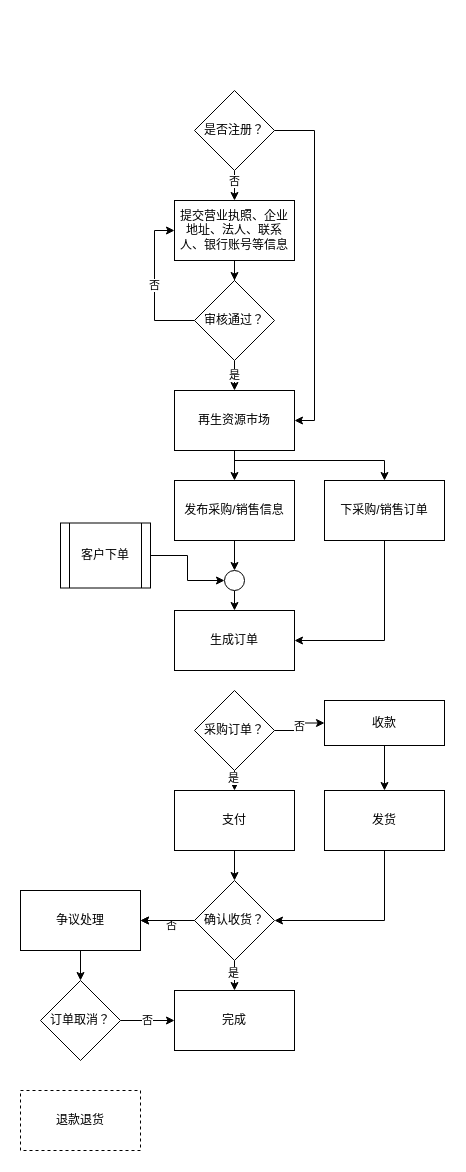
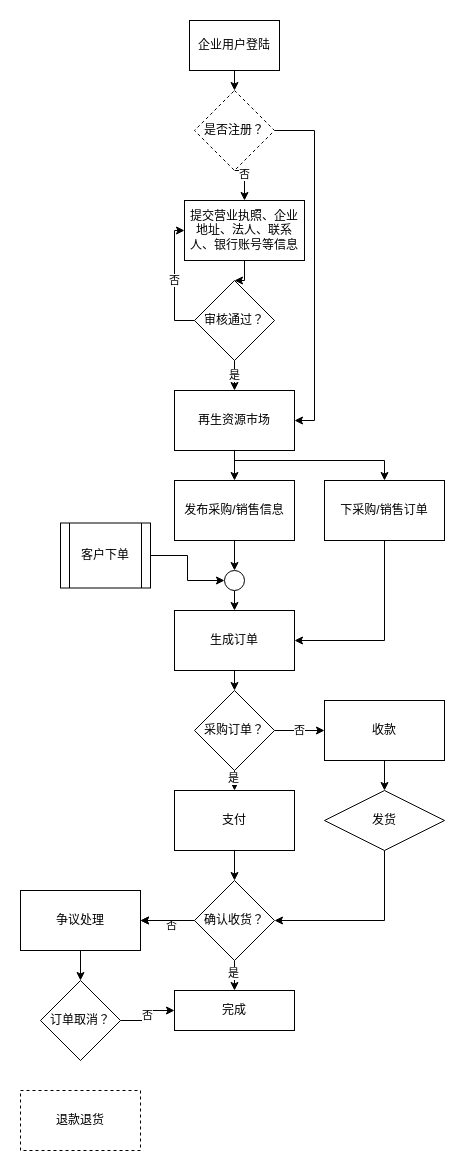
  <mxCell id="0" />
  <mxCell id="1" parent="0" />
+ <mxCell id="2" style="edgeStyle=orthogonalEdgeStyle;rounded=0;orthogonalLoop=1;jettySize=auto;html=1;exitX=0.5;exitY=1;exitDx=0;exitDy=0;entryX=0.5;entryY=0;entryDx=0;entryDy=0;" parent="1" source="3" target="7" edge="1"><mxGeometry relative="1" as="geometry"><mxPoint x="234" y="80" as="targetPoint" /></mxGeometry></mxCell>
+ <mxCell id="3" value="企业用户登陆" style="rounded=0;whiteSpace=wrap;html=1;" parent="1" vertex="1"><mxGeometry x="189" y="20" width="90" height="50" as="geometry" /></mxCell>
  <mxCell id="4" style="edgeStyle=orthogonalEdgeStyle;rounded=0;orthogonalLoop=1;jettySize=auto;html=1;exitX=0.5;exitY=1;exitDx=0;exitDy=0;entryX=0.5;entryY=0;entryDx=0;entryDy=0;" parent="1" source="7" target="9" edge="1"><mxGeometry relative="1" as="geometry" /></mxCell>
  <mxCell id="5" value="否" style="edgeLabel;html=1;align=center;verticalAlign=middle;resizable=0;points=[];" parent="4" vertex="1" connectable="0"><mxGeometry x="-0.333" y="-1" relative="1" as="geometry"><mxPoint as="offset" /></mxGeometry></mxCell>
  <mxCell id="6" style="edgeStyle=orthogonalEdgeStyle;rounded=0;orthogonalLoop=1;jettySize=auto;html=1;exitX=1;exitY=0.5;exitDx=0;exitDy=0;entryX=1;entryY=0.5;entryDx=0;entryDy=0;" parent="1" source="7" target="15" edge="1"><mxGeometry relative="1" as="geometry" /></mxCell>
- <mxCell id="7" value="是否注册？" style="rhombus;whiteSpace=wrap;html=1;" parent="1" vertex="1"><mxGeometry x="194" y="90" width="80" height="80" as="geometry" /></mxCell>
+ <mxCell id="7" value="是否注册？" style="rhombus;whiteSpace=wrap;html=1;dashed=1;" parent="1" vertex="1"><mxGeometry x="194" y="90" width="80" height="80" as="geometry" /></mxCell>
  <mxCell id="8" style="edgeStyle=orthogonalEdgeStyle;rounded=0;orthogonalLoop=1;jettySize=auto;html=1;exitX=0.5;exitY=1;exitDx=0;exitDy=0;" parent="1" source="9" target="12" edge="1"><mxGeometry relative="1" as="geometry" /></mxCell>
- <mxCell id="9" value="提交营业执照、企业地址、法人、联系人、银行账号等信息" style="rounded=0;whiteSpace=wrap;html=1;" parent="1" vertex="1"><mxGeometry x="174" y="200" width="120" height="60" as="geometry" /></mxCell>
+ <mxCell id="9" value="提交营业执照、企业地址、法人、联系人、银行账号等信息" style="rounded=0;whiteSpace=wrap;html=1;" parent="1" vertex="1"><mxGeometry x="184" y="200" width="120" height="60" as="geometry" /></mxCell>
  <mxCell id="10" value="否" style="edgeStyle=orthogonalEdgeStyle;rounded=0;orthogonalLoop=1;jettySize=auto;html=1;exitX=0;exitY=0.5;exitDx=0;exitDy=0;entryX=0;entryY=0.5;entryDx=0;entryDy=0;" parent="1" source="12" target="9" edge="1"><mxGeometry relative="1" as="geometry" /></mxCell>
  <mxCell id="11" value="是" style="edgeStyle=orthogonalEdgeStyle;rounded=0;orthogonalLoop=1;jettySize=auto;html=1;exitX=0.5;exitY=1;exitDx=0;exitDy=0;entryX=0.5;entryY=0;entryDx=0;entryDy=0;" parent="1" source="12" target="15" edge="1"><mxGeometry relative="1" as="geometry" /></mxCell>
  <mxCell id="12" value="审核通过？" style="rhombus;whiteSpace=wrap;html=1;" parent="1" vertex="1"><mxGeometry x="194" y="280" width="80" height="80" as="geometry" /></mxCell>
  <mxCell id="13" style="edgeStyle=orthogonalEdgeStyle;rounded=0;orthogonalLoop=1;jettySize=auto;html=1;exitX=0.5;exitY=1;exitDx=0;exitDy=0;entryX=0.5;entryY=0;entryDx=0;entryDy=0;" parent="1" source="15" target="17" edge="1"><mxGeometry relative="1" as="geometry" /></mxCell>
  <mxCell id="14" style="edgeStyle=orthogonalEdgeStyle;rounded=0;orthogonalLoop=1;jettySize=auto;html=1;exitX=0.5;exitY=1;exitDx=0;exitDy=0;entryX=0.5;entryY=0;entryDx=0;entryDy=0;" parent="1" source="15" target="19" edge="1"><mxGeometry relative="1" as="geometry"><Array as="points"><mxPoint x="234" y="460" /><mxPoint x="384" y="460" /></Array></mxGeometry></mxCell>
  <mxCell id="15" value="再生资源市场" style="rounded=0;whiteSpace=wrap;html=1;" parent="1" vertex="1"><mxGeometry x="174" y="390" width="120" height="60" as="geometry" /></mxCell>
  <mxCell id="16" style="edgeStyle=orthogonalEdgeStyle;rounded=0;orthogonalLoop=1;jettySize=auto;html=1;exitX=0.5;exitY=1;exitDx=0;exitDy=0;entryX=0.5;entryY=0;entryDx=0;entryDy=0;" edge="1" parent="1" source="17" target="23"><mxGeometry relative="1" as="geometry" /></mxCell>
  <mxCell id="17" value="发布采购/销售信息" style="rounded=0;whiteSpace=wrap;html=1;" parent="1" vertex="1"><mxGeometry x="174" y="480" width="120" height="60" as="geometry" /></mxCell>
  <mxCell id="18" style="edgeStyle=orthogonalEdgeStyle;rounded=0;orthogonalLoop=1;jettySize=auto;html=1;exitX=0.5;exitY=1;exitDx=0;exitDy=0;entryX=1;entryY=0.5;entryDx=0;entryDy=0;" parent="1" source="19" target="21" edge="1"><mxGeometry relative="1" as="geometry" /></mxCell>
  <mxCell id="19" value="下采购/销售订单" style="rounded=0;whiteSpace=wrap;html=1;" parent="1" vertex="1"><mxGeometry x="324" y="480" width="120" height="60" as="geometry" /></mxCell>
+ <mxCell id="20" style="edgeStyle=orthogonalEdgeStyle;rounded=0;orthogonalLoop=1;jettySize=auto;html=1;exitX=0.5;exitY=1;exitDx=0;exitDy=0;entryX=0.5;entryY=0;entryDx=0;entryDy=0;" edge="1" parent="1" source="21" target="29"><mxGeometry relative="1" as="geometry" /></mxCell>
  <mxCell id="21" value="生成订单" style="rounded=0;whiteSpace=wrap;html=1;" parent="1" vertex="1"><mxGeometry x="174" y="610" width="120" height="60" as="geometry" /></mxCell>
  <mxCell id="22" style="edgeStyle=orthogonalEdgeStyle;rounded=0;orthogonalLoop=1;jettySize=auto;html=1;exitX=0.5;exitY=1;exitDx=0;exitDy=0;entryX=0.5;entryY=0;entryDx=0;entryDy=0;" edge="1" parent="1" source="23" target="21"><mxGeometry relative="1" as="geometry" /></mxCell>
  <mxCell id="23" value="" style="ellipse;whiteSpace=wrap;html=1;aspect=fixed;" vertex="1" parent="1"><mxGeometry x="224" y="570" width="20" height="20" as="geometry" /></mxCell>
  <mxCell id="24" style="edgeStyle=orthogonalEdgeStyle;rounded=0;orthogonalLoop=1;jettySize=auto;html=1;exitX=1;exitY=0.5;exitDx=0;exitDy=0;entryX=0;entryY=0.5;entryDx=0;entryDy=0;" edge="1" parent="1" source="25" target="23"><mxGeometry relative="1" as="geometry" /></mxCell>
  <mxCell id="25" value="客户下单" style="shape=process;whiteSpace=wrap;html=1;backgroundOutline=1;" vertex="1" parent="1"><mxGeometry x="60" y="522.5" width="90" height="65" as="geometry" /></mxCell>
  <mxCell id="26" style="edgeStyle=orthogonalEdgeStyle;rounded=0;orthogonalLoop=1;jettySize=auto;html=1;exitX=0.5;exitY=1;exitDx=0;exitDy=0;entryX=0.5;entryY=0;entryDx=0;entryDy=0;" edge="1" parent="1" source="29" target="31"><mxGeometry relative="1" as="geometry" /></mxCell>
  <mxCell id="27" value="是" style="edgeLabel;html=1;align=center;verticalAlign=middle;resizable=0;points=[];" vertex="1" connectable="0" parent="26"><mxGeometry x="-0.35" y="-2" relative="1" as="geometry"><mxPoint as="offset" /></mxGeometry></mxCell>
  <mxCell id="28" value="否" style="edgeStyle=orthogonalEdgeStyle;rounded=0;orthogonalLoop=1;jettySize=auto;html=1;exitX=1;exitY=0.5;exitDx=0;exitDy=0;entryX=0;entryY=0.5;entryDx=0;entryDy=0;" edge="1" parent="1" source="29" target="33"><mxGeometry relative="1" as="geometry" /></mxCell>
  <mxCell id="29" value="采购订单？" style="rhombus;whiteSpace=wrap;html=1;" vertex="1" parent="1"><mxGeometry x="194" y="690" width="80" height="80" as="geometry" /></mxCell>
  <mxCell id="30" style="edgeStyle=orthogonalEdgeStyle;rounded=0;orthogonalLoop=1;jettySize=auto;html=1;exitX=0.5;exitY=1;exitDx=0;exitDy=0;entryX=0.5;entryY=0;entryDx=0;entryDy=0;" edge="1" parent="1" source="31"><mxGeometry relative="1" as="geometry"><mxPoint x="234" y="880" as="targetPoint" /></mxGeometry></mxCell>
  <mxCell id="31" value="支付" style="rounded=0;whiteSpace=wrap;html=1;" vertex="1" parent="1"><mxGeometry x="174" y="790" width="120" height="60" as="geometry" /></mxCell>
  <mxCell id="32" style="edgeStyle=orthogonalEdgeStyle;rounded=0;orthogonalLoop=1;jettySize=auto;html=1;exitX=0.5;exitY=1;exitDx=0;exitDy=0;entryX=0.5;entryY=0;entryDx=0;entryDy=0;" edge="1" parent="1" source="33" target="35"><mxGeometry relative="1" as="geometry" /></mxCell>
- <mxCell id="33" value="收款" style="rounded=0;whiteSpace=wrap;html=1;" vertex="1" parent="1"><mxGeometry x="324" y="700" width="120" height="45" as="geometry" /></mxCell>
+ <mxCell id="33" value="收款" style="rounded=0;whiteSpace=wrap;html=1;" vertex="1" parent="1"><mxGeometry x="324" y="700" width="120" height="60" as="geometry" /></mxCell>
  <mxCell id="34" style="edgeStyle=orthogonalEdgeStyle;rounded=0;orthogonalLoop=1;jettySize=auto;html=1;exitX=0.5;exitY=1;exitDx=0;exitDy=0;entryX=1;entryY=0.5;entryDx=0;entryDy=0;" edge="1" parent="1" source="35" target="41"><mxGeometry relative="1" as="geometry" /></mxCell>
- <mxCell id="35" value="发货" style="rounded=0;whiteSpace=wrap;html=1;" vertex="1" parent="1"><mxGeometry x="324" y="790" width="120" height="60" as="geometry" /></mxCell>
+ <mxCell id="35" value="发货" style="rhombus;whiteSpace=wrap;html=1;" vertex="1" parent="1"><mxGeometry x="324" y="790" width="120" height="60" as="geometry" /></mxCell>
  <mxCell id="36" style="edgeStyle=orthogonalEdgeStyle;rounded=0;orthogonalLoop=1;jettySize=auto;html=1;exitX=0.5;exitY=1;exitDx=0;exitDy=0;entryX=0.5;entryY=0;entryDx=0;entryDy=0;" edge="1" parent="1" source="41" target="42"><mxGeometry relative="1" as="geometry" /></mxCell>
  <mxCell id="37" value="是" style="edgeLabel;html=1;align=center;verticalAlign=middle;resizable=0;points=[];" vertex="1" connectable="0" parent="36"><mxGeometry x="-0.2" y="-2" relative="1" as="geometry"><mxPoint as="offset" /></mxGeometry></mxCell>
  <mxCell id="38" style="edgeStyle=orthogonalEdgeStyle;rounded=0;orthogonalLoop=1;jettySize=auto;html=1;exitX=0;exitY=0.5;exitDx=0;exitDy=0;entryX=1;entryY=0.5;entryDx=0;entryDy=0;" edge="1" parent="1" source="41" target="44"><mxGeometry relative="1" as="geometry" /></mxCell>
  <mxCell id="39" value="否" style="edgeLabel;html=1;align=center;verticalAlign=middle;resizable=0;points=[];" vertex="1" connectable="0" parent="38"><mxGeometry x="-0.1" y="4" relative="1" as="geometry"><mxPoint as="offset" /></mxGeometry></mxCell>
  <mxCell id="40" value="" style="edgeStyle=orthogonalEdgeStyle;rounded=0;orthogonalLoop=1;jettySize=auto;html=1;" edge="1" parent="1" source="41" target="44"><mxGeometry relative="1" as="geometry" /></mxCell>
  <mxCell id="41" value="确认收货？" style="rhombus;whiteSpace=wrap;html=1;" vertex="1" parent="1"><mxGeometry x="194" y="880" width="80" height="80" as="geometry" /></mxCell>
- <mxCell id="42" value="完成" style="rounded=0;whiteSpace=wrap;html=1;" vertex="1" parent="1"><mxGeometry x="174" y="990" width="120" height="60" as="geometry" /></mxCell>
+ <mxCell id="42" value="完成" style="rounded=0;whiteSpace=wrap;html=1;" vertex="1" parent="1"><mxGeometry x="174" y="990" width="120" height="40" as="geometry" /></mxCell>
  <mxCell id="43" style="edgeStyle=orthogonalEdgeStyle;rounded=0;orthogonalLoop=1;jettySize=auto;html=1;exitX=0.5;exitY=1;exitDx=0;exitDy=0;entryX=0.5;entryY=0;entryDx=0;entryDy=0;" edge="1" parent="1" source="44" target="46"><mxGeometry relative="1" as="geometry" /></mxCell>
  <mxCell id="44" value="争议处理" style="rounded=0;whiteSpace=wrap;html=1;" vertex="1" parent="1"><mxGeometry x="20" y="890" width="120" height="60" as="geometry" /></mxCell>
  <mxCell id="45" value="否" style="edgeStyle=orthogonalEdgeStyle;rounded=0;orthogonalLoop=1;jettySize=auto;html=1;exitX=1;exitY=0.5;exitDx=0;exitDy=0;entryX=0;entryY=0.5;entryDx=0;entryDy=0;" edge="1" parent="1" source="46" target="42"><mxGeometry relative="1" as="geometry" /></mxCell>
  <mxCell id="46" value="订单取消？" style="rhombus;whiteSpace=wrap;html=1;" vertex="1" parent="1"><mxGeometry x="40" y="980" width="80" height="80" as="geometry" /></mxCell>
  <mxCell id="47" value="退款退货" style="rounded=0;whiteSpace=wrap;html=1;dashed=1;" vertex="1" parent="1"><mxGeometry x="20" y="1090" width="120" height="60" as="geometry" /></mxCell>
